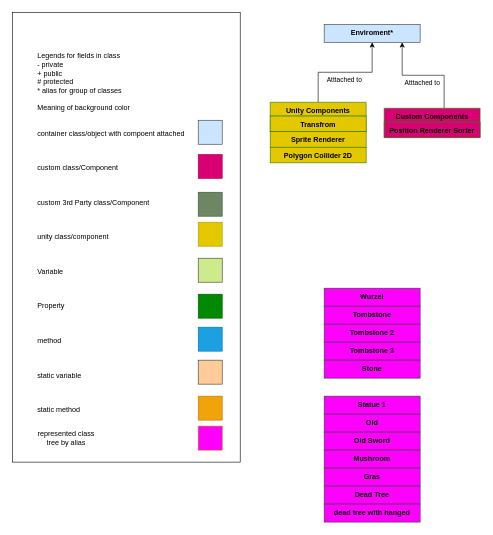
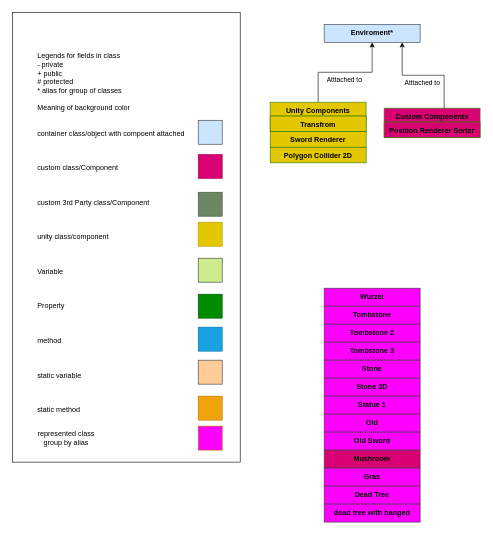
  <mxCell id="0" />
  <mxCell id="1" parent="0" />
  <mxCell id="2" value="&lt;blockquote style=&quot;margin: 0 0 0 40px ; border: none ; padding: 0px&quot;&gt;&lt;div&gt;&lt;span&gt;Legends for fields in class&lt;/span&gt;&lt;/div&gt;&lt;div&gt;&lt;span&gt;- private&lt;/span&gt;&lt;/div&gt;&lt;div&gt;&lt;span&gt;+ public&lt;/span&gt;&lt;/div&gt;&lt;div&gt;&lt;span&gt;# protected&lt;/span&gt;&lt;/div&gt;&lt;div&gt;&lt;span&gt;* alias for group of classes&lt;br&gt;&lt;/span&gt;&lt;/div&gt;&lt;div&gt;&lt;span&gt;&lt;br&gt;&lt;/span&gt;&lt;/div&gt;&lt;div&gt;&lt;span&gt;Meaning of background color&lt;/span&gt;&lt;/div&gt;&lt;div&gt;&lt;span&gt;&lt;br&gt;&lt;/span&gt;&lt;/div&gt;&lt;div&gt;&lt;br&gt;&lt;/div&gt;&lt;div&gt;container class/object with compoent attached&lt;/div&gt;&lt;div&gt;&lt;span&gt;&lt;br&gt;&lt;/span&gt;&lt;/div&gt;&lt;div&gt;&lt;span&gt;&lt;br&gt;&lt;/span&gt;&lt;/div&gt;&lt;div&gt;&lt;span&gt;&lt;br&gt;&lt;/span&gt;&lt;/div&gt;&lt;div&gt;&lt;span&gt;custom class/Component&lt;/span&gt;&lt;/div&gt;&lt;div&gt;&lt;span&gt;&lt;br&gt;&lt;/span&gt;&lt;/div&gt;&lt;div&gt;&lt;span&gt;&lt;br&gt;&lt;/span&gt;&lt;/div&gt;&lt;div&gt;&lt;span&gt;&lt;br&gt;&lt;/span&gt;&lt;/div&gt;&lt;div&gt;&lt;span&gt;custom 3rd Party class/Component&lt;/span&gt;&lt;/div&gt;&lt;div&gt;&lt;span&gt;&lt;br&gt;&lt;/span&gt;&lt;/div&gt;&lt;div&gt;&lt;span&gt;&lt;br&gt;&lt;/span&gt;&lt;/div&gt;&lt;div&gt;&lt;span&gt;&lt;br&gt;&lt;/span&gt;&lt;/div&gt;&lt;div&gt;&lt;span&gt;unity class/component&lt;/span&gt;&lt;/div&gt;&lt;div&gt;&lt;span&gt;&lt;br&gt;&lt;/span&gt;&lt;/div&gt;&lt;div&gt;&lt;span&gt;&lt;br&gt;&lt;/span&gt;&lt;/div&gt;&lt;div&gt;&lt;span&gt;&lt;br&gt;&lt;/span&gt;&lt;/div&gt;&lt;div&gt;&lt;span&gt;Variable&lt;/span&gt;&lt;/div&gt;&lt;div&gt;&lt;span&gt;&lt;br&gt;&lt;/span&gt;&lt;/div&gt;&lt;div&gt;&lt;span&gt;&lt;br&gt;&lt;/span&gt;&lt;/div&gt;&lt;div&gt;&lt;span&gt;&lt;br&gt;&lt;/span&gt;&lt;/div&gt;&lt;div&gt;&lt;span&gt;Property&lt;/span&gt;&lt;/div&gt;&lt;div&gt;&lt;span&gt;&lt;br&gt;&lt;/span&gt;&lt;/div&gt;&lt;div&gt;&lt;span&gt;&lt;br&gt;&lt;/span&gt;&lt;/div&gt;&lt;div&gt;&lt;span&gt;&lt;br&gt;&lt;/span&gt;&lt;/div&gt;&lt;div&gt;&lt;span&gt;method&lt;/span&gt;&lt;/div&gt;&lt;div&gt;&lt;span&gt;&lt;br&gt;&lt;/span&gt;&lt;/div&gt;&lt;div&gt;&lt;span&gt;&lt;br&gt;&lt;/span&gt;&lt;/div&gt;&lt;div&gt;&lt;span&gt;&lt;br&gt;&lt;/span&gt;&lt;/div&gt;&lt;div&gt;static variable&lt;/div&gt;&lt;div&gt;&lt;br&gt;&lt;/div&gt;&lt;div&gt;&lt;br&gt;&lt;/div&gt;&lt;div&gt;&lt;br&gt;&lt;/div&gt;&lt;div&gt;&lt;span&gt;static method&lt;/span&gt;&lt;/div&gt;&lt;/blockquote&gt;&lt;div&gt;&lt;br&gt;&lt;/div&gt;" style="rounded=0;whiteSpace=wrap;html=1;align=left;" parent="1" vertex="1"><mxGeometry x="20" y="20" width="380" height="750" as="geometry" /></mxCell>
  <mxCell id="3" value="" style="rounded=0;whiteSpace=wrap;html=1;fillColor=#d80073;strokeColor=#A50040;fontColor=#ffffff;" parent="1" vertex="1"><mxGeometry x="330" y="257" width="40" height="40" as="geometry" /></mxCell>
  <mxCell id="4" value="" style="rounded=0;whiteSpace=wrap;html=1;fillColor=#cdeb8b;strokeColor=#36393d;" parent="1" vertex="1"><mxGeometry x="330" y="430" width="40" height="40" as="geometry" /></mxCell>
  <mxCell id="5" value="" style="rounded=0;whiteSpace=wrap;html=1;fillColor=#008a00;strokeColor=#005700;fontColor=#ffffff;" parent="1" vertex="1"><mxGeometry x="330" y="490" width="40" height="40" as="geometry" /></mxCell>
  <mxCell id="6" value="" style="rounded=0;whiteSpace=wrap;html=1;fillColor=#1ba1e2;strokeColor=#006EAF;fontColor=#ffffff;" parent="1" vertex="1"><mxGeometry x="330" y="545" width="40" height="40" as="geometry" /></mxCell>
  <mxCell id="7" value="" style="rounded=0;whiteSpace=wrap;html=1;fillColor=#ffcc99;strokeColor=#36393d;" parent="1" vertex="1"><mxGeometry x="330" y="600" width="40" height="40" as="geometry" /></mxCell>
  <mxCell id="8" value="" style="rounded=0;whiteSpace=wrap;html=1;fillColor=#f0a30a;strokeColor=#BD7000;fontColor=#ffffff;" parent="1" vertex="1"><mxGeometry x="330" y="660" width="40" height="40" as="geometry" /></mxCell>
  <mxCell id="9" value="" style="rounded=0;whiteSpace=wrap;html=1;fillColor=#6D8764;strokeColor=#3A5431;fontColor=#ffffff;" parent="1" vertex="1"><mxGeometry x="330" y="320" width="40" height="40" as="geometry" /></mxCell>
  <mxCell id="10" value="" style="rounded=0;whiteSpace=wrap;html=1;fillColor=#e3c800;strokeColor=#B09500;fontColor=#ffffff;" parent="1" vertex="1"><mxGeometry x="330" y="370" width="40" height="40" as="geometry" /></mxCell>
  <mxCell id="11" value="" style="rounded=0;whiteSpace=wrap;html=1;fillColor=#cce5ff;strokeColor=#36393d;" parent="1" vertex="1"><mxGeometry x="330" y="200" width="40" height="40" as="geometry" /></mxCell>
  <mxCell id="12" value="Enviroment*" style="rounded=0;whiteSpace=wrap;html=1;fontColor=#000000;align=center;strokeColor=#36393d;fillColor=#cce5ff;fontStyle=1" parent="1" vertex="1"><mxGeometry x="540" y="40" width="160" height="30" as="geometry" /></mxCell>
  <mxCell id="13" value="Atttached to&amp;nbsp;" style="edgeStyle=orthogonalEdgeStyle;rounded=0;orthogonalLoop=1;jettySize=auto;html=1;exitX=0.5;exitY=0;exitDx=0;exitDy=0;fontColor=#000000;align=center;verticalAlign=top;" parent="1" source="14" target="12" edge="1"><mxGeometry relative="1" as="geometry" /></mxCell>
  <mxCell id="14" value="Unity Components" style="swimlane;fontStyle=1;childLayout=stackLayout;horizontal=1;fillColor=#E3C800;horizontalStack=0;resizeParent=1;resizeParentMax=0;resizeLast=0;collapsible=1;marginBottom=0;fontColor=#000000;align=center;verticalAlign=top;strokeColor=#2D7600;gradientColor=none;spacingLeft=4;spacingRight=4;" parent="1" vertex="1"><mxGeometry x="450" y="170" width="160" height="49" as="geometry" /></mxCell>
  <mxCell id="15" value="Transfrom" style="text;strokeColor=#2D7600;fillColor=#E3C800;align=center;verticalAlign=top;spacingLeft=4;spacingRight=4;overflow=hidden;rotatable=0;points=[[0,0.5],[1,0.5]];portConstraint=eastwest;fontColor=#000000;fontStyle=1" parent="14" vertex="1"><mxGeometry y="23" width="160" height="26" as="geometry" /></mxCell>
  <mxCell id="16" value="Atttached to&amp;nbsp;" style="edgeStyle=orthogonalEdgeStyle;rounded=0;orthogonalLoop=1;jettySize=auto;html=1;entryX=0.813;entryY=1;entryDx=0;entryDy=0;entryPerimeter=0;fontColor=#000000;align=center;verticalAlign=top;" parent="1" source="17" target="12" edge="1"><mxGeometry relative="1" as="geometry"><Array as="points"><mxPoint x="740" y="125" /><mxPoint x="670" y="125" /></Array></mxGeometry></mxCell>
  <mxCell id="17" value="Custom Components" style="swimlane;fontStyle=1;childLayout=stackLayout;horizontal=1;horizontalStack=0;resizeParent=1;resizeParentMax=0;resizeLast=0;collapsible=1;marginBottom=0;fontColor=#000000;align=center;verticalAlign=top;strokeColor=#2D7600;gradientColor=none;spacingLeft=4;spacingRight=4;fillColor=#D80073;" parent="1" vertex="1"><mxGeometry x="640" y="180" width="160" height="49" as="geometry" /></mxCell>
  <mxCell id="18" value="Position Renderer Sorter" style="text;strokeColor=#2D7600;align=center;verticalAlign=top;spacingLeft=4;spacingRight=4;overflow=hidden;rotatable=0;points=[[0,0.5],[1,0.5]];portConstraint=eastwest;fontColor=#000000;fontStyle=1;fillColor=#D80073;" parent="17" vertex="1"><mxGeometry y="23" width="160" height="26" as="geometry" /></mxCell>
- <mxCell id="19" value="Sprite Renderer" style="text;strokeColor=#2D7600;fillColor=#E3C800;align=center;verticalAlign=top;spacingLeft=4;spacingRight=4;overflow=hidden;rotatable=0;points=[[0,0.5],[1,0.5]];portConstraint=eastwest;fontColor=#000000;fontStyle=1" parent="1" vertex="1"><mxGeometry x="450" y="219" width="160" height="26" as="geometry" /></mxCell>
+ <mxCell id="19" value="Sword Renderer" style="text;strokeColor=#2D7600;fillColor=#E3C800;align=center;verticalAlign=top;spacingLeft=4;spacingRight=4;overflow=hidden;rotatable=0;points=[[0,0.5],[1,0.5]];portConstraint=eastwest;fontColor=#000000;fontStyle=1" parent="1" vertex="1"><mxGeometry x="450" y="219" width="160" height="26" as="geometry" /></mxCell>
  <mxCell id="20" value="Polygon Collider 2D" style="text;strokeColor=#2D7600;fillColor=#E3C800;align=center;verticalAlign=top;spacingLeft=4;spacingRight=4;overflow=hidden;rotatable=0;points=[[0,0.5],[1,0.5]];portConstraint=eastwest;fontColor=#000000;fontStyle=1" parent="1" vertex="1"><mxGeometry x="450" y="245" width="160" height="26" as="geometry" /></mxCell>
  <mxCell id="21" style="edgeStyle=orthogonalEdgeStyle;rounded=0;orthogonalLoop=1;jettySize=auto;html=1;exitX=0.5;exitY=1;exitDx=0;exitDy=0;" parent="1" source="2" target="2" edge="1"><mxGeometry relative="1" as="geometry" /></mxCell>
- <mxCell id="22" value="represented class tree by alias" style="rounded=0;whiteSpace=wrap;html=1;fillColor=none;strokeColor=none;" parent="1" vertex="1"><mxGeometry x="50" y="700" width="120" height="60" as="geometry" /></mxCell>
+ <mxCell id="22" value="represented class group by alias" style="rounded=0;whiteSpace=wrap;html=1;fillColor=none;strokeColor=none;" parent="1" vertex="1"><mxGeometry x="50" y="700" width="120" height="60" as="geometry" /></mxCell>
  <mxCell id="23" value="" style="rounded=0;whiteSpace=wrap;html=1;strokeColor=#BD7000;fontColor=#ffffff;fillColor=#FF00FF;" parent="1" vertex="1"><mxGeometry x="330" y="710" width="40" height="40" as="geometry" /></mxCell>
  <mxCell id="24" value="Wurzel" style="rounded=0;whiteSpace=wrap;html=1;fontColor=#000000;align=center;strokeColor=#36393d;fontStyle=1;fillColor=#FF00FF;" parent="1" vertex="1"><mxGeometry x="540" y="480" width="160" height="30" as="geometry" /></mxCell>
  <mxCell id="25" value="Tombstone" style="rounded=0;whiteSpace=wrap;html=1;fontColor=#000000;align=center;strokeColor=#36393d;fontStyle=1;fillColor=#FF00FF;" parent="1" vertex="1"><mxGeometry x="540" y="510" width="160" height="30" as="geometry" /></mxCell>
  <mxCell id="26" value="Tombstone 2" style="rounded=0;whiteSpace=wrap;html=1;fontColor=#000000;align=center;strokeColor=#36393d;fontStyle=1;fillColor=#FF00FF;" parent="1" vertex="1"><mxGeometry x="540" y="540" width="160" height="30" as="geometry" /></mxCell>
  <mxCell id="27" value="Tombstone 3" style="rounded=0;whiteSpace=wrap;html=1;fontColor=#000000;align=center;strokeColor=#36393d;fontStyle=1;fillColor=#FF00FF;" parent="1" vertex="1"><mxGeometry x="540" y="570" width="160" height="30" as="geometry" /></mxCell>
  <mxCell id="28" value="Stone" style="rounded=0;whiteSpace=wrap;html=1;fontColor=#000000;align=center;strokeColor=#36393d;fontStyle=1;fillColor=#FF00FF;" parent="1" vertex="1"><mxGeometry x="540" y="600" width="160" height="30" as="geometry" /></mxCell>
+ <mxCell id="29" value="Stone 3D" style="rounded=0;whiteSpace=wrap;html=1;fontColor=#000000;align=center;strokeColor=#36393d;fontStyle=1;fillColor=#FF00FF;" parent="1" vertex="1"><mxGeometry x="540" y="630" width="160" height="30" as="geometry" /></mxCell>
  <mxCell id="30" value="Statue 1" style="rounded=0;whiteSpace=wrap;html=1;fontColor=#000000;align=center;strokeColor=#36393d;fontStyle=1;fillColor=#FF00FF;" parent="1" vertex="1"><mxGeometry x="540" y="660" width="160" height="30" as="geometry" /></mxCell>
  <mxCell id="31" value="Old" style="rounded=0;whiteSpace=wrap;html=1;fontColor=#000000;align=center;strokeColor=#36393d;fontStyle=1;fillColor=#FF00FF;" parent="1" vertex="1"><mxGeometry x="540" y="690" width="160" height="30" as="geometry" /></mxCell>
  <mxCell id="32" value="Old Sword" style="rounded=0;whiteSpace=wrap;html=1;fontColor=#000000;align=center;strokeColor=#36393d;fontStyle=1;fillColor=#FF00FF;" parent="1" vertex="1"><mxGeometry x="540" y="720" width="160" height="30" as="geometry" /></mxCell>
- <mxCell id="33" value="Mushroom" style="rounded=0;whiteSpace=wrap;html=1;fontColor=#000000;align=center;strokeColor=#36393d;fontStyle=1;fillColor=#FF00FF;" parent="1" vertex="1"><mxGeometry x="540" y="750" width="160" height="30" as="geometry" /></mxCell>
+ <mxCell id="33" value="Mushroom" style="rounded=0;whiteSpace=wrap;html=1;fontColor=#000000;align=center;strokeColor=#36393d;fontStyle=1;fillColor=#d80073;" parent="1" vertex="1"><mxGeometry x="540" y="750" width="160" height="30" as="geometry" /></mxCell>
  <mxCell id="34" value="Gras" style="rounded=0;whiteSpace=wrap;html=1;fontColor=#000000;align=center;strokeColor=#36393d;fontStyle=1;fillColor=#FF00FF;" parent="1" vertex="1"><mxGeometry x="540" y="780" width="160" height="30" as="geometry" /></mxCell>
  <mxCell id="35" value="Dead Tree" style="rounded=0;whiteSpace=wrap;html=1;fontColor=#000000;align=center;strokeColor=#36393d;fontStyle=1;fillColor=#FF00FF;" parent="1" vertex="1"><mxGeometry x="540" y="810" width="160" height="30" as="geometry" /></mxCell>
  <mxCell id="36" value="dead tree with hanged" style="rounded=0;whiteSpace=wrap;html=1;fontColor=#000000;align=center;strokeColor=#36393d;fontStyle=1;fillColor=#FF00FF;" parent="1" vertex="1"><mxGeometry x="540" y="840" width="160" height="30" as="geometry" /></mxCell>
